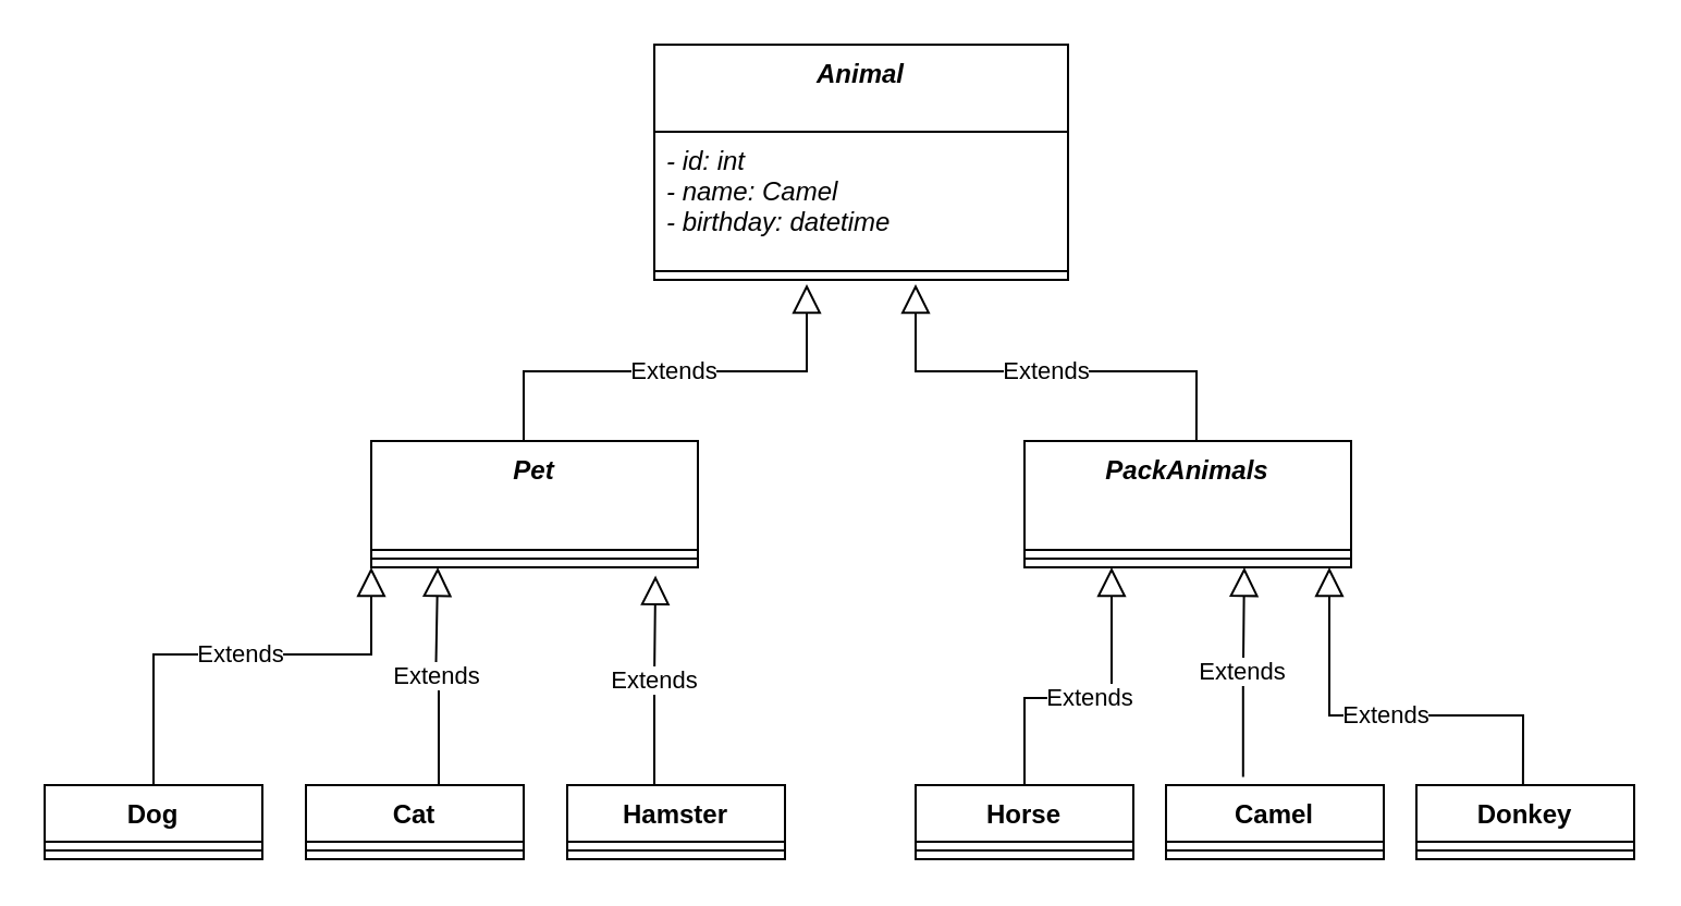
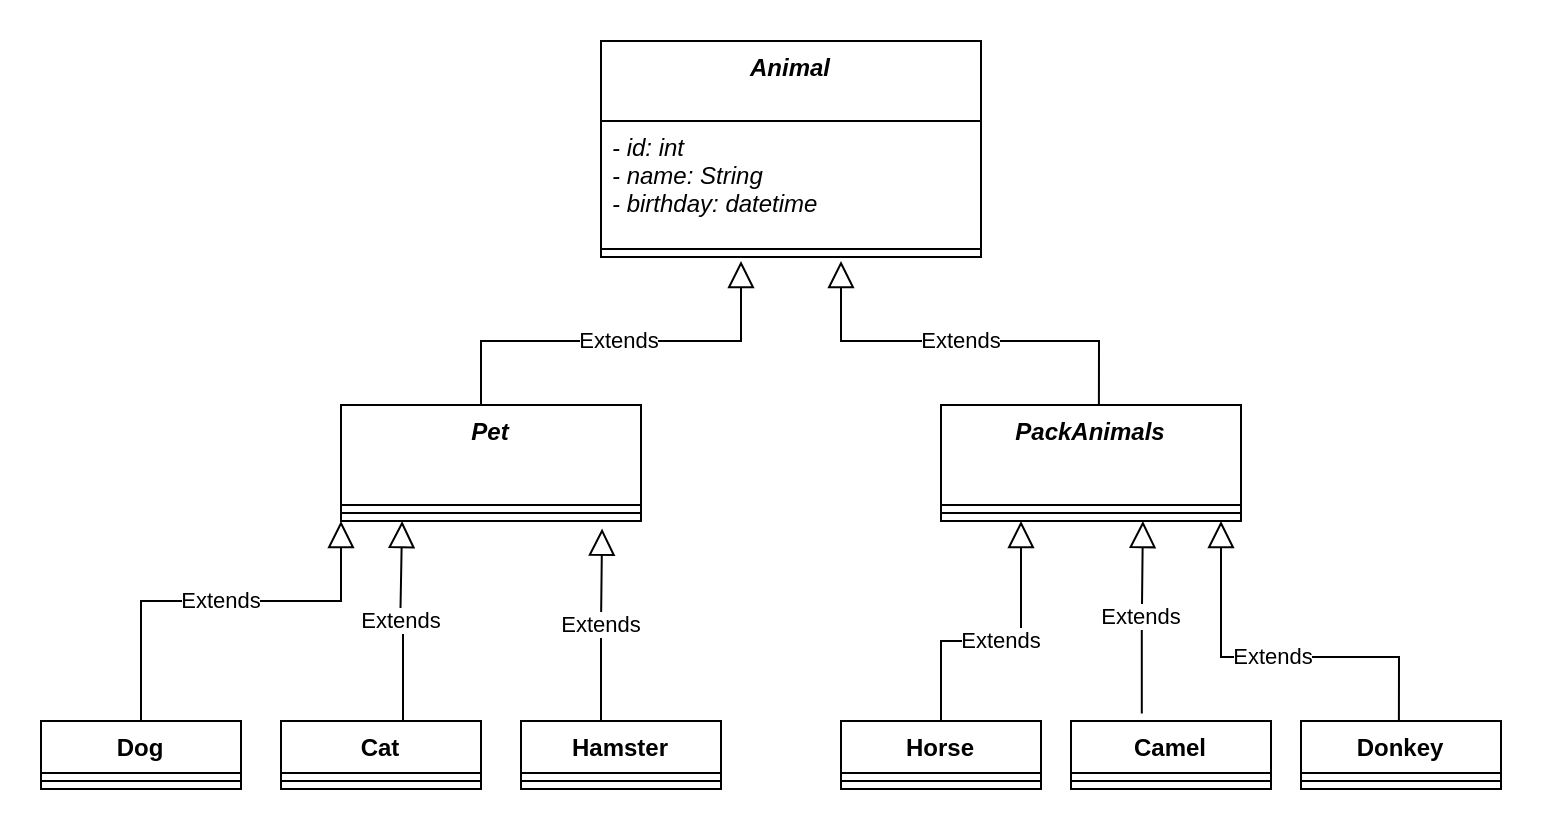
  <mxCell id="0" />
  <mxCell id="1" parent="0" />
  <mxCell id="2" value="Animal" style="swimlane;fontStyle=3;align=center;verticalAlign=top;childLayout=stackLayout;horizontal=1;startSize=40;horizontalStack=0;resizeParent=1;resizeParentMax=0;resizeLast=0;collapsible=1;marginBottom=0;fontSize=12;" vertex="1" parent="1"><mxGeometry x="300" y="20" width="190" height="108" as="geometry" /></mxCell>
- <mxCell id="3" value="- id: int&#10;- name: Camel&#10;- birthday: datetime&#10;" style="text;strokeColor=none;fillColor=none;align=left;verticalAlign=top;spacingLeft=4;spacingRight=4;overflow=hidden;rotatable=0;points=[[0,0.5],[1,0.5]];portConstraint=eastwest;fontSize=12;fontStyle=2" vertex="1" parent="2"><mxGeometry y="40" width="190" height="60" as="geometry" /></mxCell>
+ <mxCell id="3" value="- id: int&#10;- name: String&#10;- birthday: datetime&#10;" style="text;strokeColor=none;fillColor=none;align=left;verticalAlign=top;spacingLeft=4;spacingRight=4;overflow=hidden;rotatable=0;points=[[0,0.5],[1,0.5]];portConstraint=eastwest;fontSize=12;fontStyle=2" vertex="1" parent="2"><mxGeometry y="40" width="190" height="60" as="geometry" /></mxCell>
  <mxCell id="4" value="" style="line;strokeWidth=1;fillColor=none;align=left;verticalAlign=middle;spacingTop=-1;spacingLeft=3;spacingRight=3;rotatable=0;labelPosition=right;points=[];portConstraint=eastwest;strokeColor=inherit;fontSize=16;" vertex="1" parent="2"><mxGeometry y="100" width="190" height="8" as="geometry" /></mxCell>
  <mxCell id="5" value="PackAnimals" style="swimlane;fontStyle=3;align=center;verticalAlign=top;childLayout=stackLayout;horizontal=1;startSize=50;horizontalStack=0;resizeParent=1;resizeParentMax=0;resizeLast=0;collapsible=1;marginBottom=0;fontSize=12;" vertex="1" parent="1"><mxGeometry x="470" y="202" width="150" height="58" as="geometry" /></mxCell>
  <mxCell id="6" value="" style="line;strokeWidth=1;fillColor=none;align=left;verticalAlign=middle;spacingTop=-1;spacingLeft=3;spacingRight=3;rotatable=0;labelPosition=right;points=[];portConstraint=eastwest;strokeColor=inherit;fontSize=16;" vertex="1" parent="5"><mxGeometry y="50" width="150" height="8" as="geometry" /></mxCell>
  <mxCell id="7" value="Dog" style="swimlane;fontStyle=1;align=center;verticalAlign=top;childLayout=stackLayout;horizontal=1;startSize=26;horizontalStack=0;resizeParent=1;resizeParentMax=0;resizeLast=0;collapsible=1;marginBottom=0;fontSize=12;" vertex="1" parent="1"><mxGeometry x="20" y="360" width="100" height="34" as="geometry" /></mxCell>
  <mxCell id="8" value="" style="line;strokeWidth=1;fillColor=none;align=left;verticalAlign=middle;spacingTop=-1;spacingLeft=3;spacingRight=3;rotatable=0;labelPosition=right;points=[];portConstraint=eastwest;strokeColor=inherit;fontSize=16;" vertex="1" parent="7"><mxGeometry y="26" width="100" height="8" as="geometry" /></mxCell>
  <mxCell id="9" value="Cat" style="swimlane;fontStyle=1;align=center;verticalAlign=top;childLayout=stackLayout;horizontal=1;startSize=26;horizontalStack=0;resizeParent=1;resizeParentMax=0;resizeLast=0;collapsible=1;marginBottom=0;fontSize=12;" vertex="1" parent="1"><mxGeometry x="140" y="360" width="100" height="34" as="geometry" /></mxCell>
  <mxCell id="10" value="" style="line;strokeWidth=1;fillColor=none;align=left;verticalAlign=middle;spacingTop=-1;spacingLeft=3;spacingRight=3;rotatable=0;labelPosition=right;points=[];portConstraint=eastwest;strokeColor=inherit;fontSize=16;" vertex="1" parent="9"><mxGeometry y="26" width="100" height="8" as="geometry" /></mxCell>
  <mxCell id="11" value="Hamster" style="swimlane;fontStyle=1;align=center;verticalAlign=top;childLayout=stackLayout;horizontal=1;startSize=26;horizontalStack=0;resizeParent=1;resizeParentMax=0;resizeLast=0;collapsible=1;marginBottom=0;fontSize=12;" vertex="1" parent="1"><mxGeometry x="260" y="360" width="100" height="34" as="geometry" /></mxCell>
  <mxCell id="12" value="" style="line;strokeWidth=1;fillColor=none;align=left;verticalAlign=middle;spacingTop=-1;spacingLeft=3;spacingRight=3;rotatable=0;labelPosition=right;points=[];portConstraint=eastwest;strokeColor=inherit;fontSize=16;" vertex="1" parent="11"><mxGeometry y="26" width="100" height="8" as="geometry" /></mxCell>
  <mxCell id="13" value="Horse" style="swimlane;fontStyle=1;align=center;verticalAlign=top;childLayout=stackLayout;horizontal=1;startSize=26;horizontalStack=0;resizeParent=1;resizeParentMax=0;resizeLast=0;collapsible=1;marginBottom=0;fontSize=12;" vertex="1" parent="1"><mxGeometry x="420" y="360" width="100" height="34" as="geometry" /></mxCell>
  <mxCell id="14" value="" style="line;strokeWidth=1;fillColor=none;align=left;verticalAlign=middle;spacingTop=-1;spacingLeft=3;spacingRight=3;rotatable=0;labelPosition=right;points=[];portConstraint=eastwest;strokeColor=inherit;fontSize=16;" vertex="1" parent="13"><mxGeometry y="26" width="100" height="8" as="geometry" /></mxCell>
  <mxCell id="15" value="Camel" style="swimlane;fontStyle=1;align=center;verticalAlign=top;childLayout=stackLayout;horizontal=1;startSize=26;horizontalStack=0;resizeParent=1;resizeParentMax=0;resizeLast=0;collapsible=1;marginBottom=0;fontSize=12;" vertex="1" parent="1"><mxGeometry x="535" y="360" width="100" height="34" as="geometry" /></mxCell>
  <mxCell id="16" value="" style="line;strokeWidth=1;fillColor=none;align=left;verticalAlign=middle;spacingTop=-1;spacingLeft=3;spacingRight=3;rotatable=0;labelPosition=right;points=[];portConstraint=eastwest;strokeColor=inherit;fontSize=16;" vertex="1" parent="15"><mxGeometry y="26" width="100" height="8" as="geometry" /></mxCell>
  <mxCell id="17" value="Donkey" style="swimlane;fontStyle=1;align=center;verticalAlign=top;childLayout=stackLayout;horizontal=1;startSize=26;horizontalStack=0;resizeParent=1;resizeParentMax=0;resizeLast=0;collapsible=1;marginBottom=0;fontSize=12;" vertex="1" parent="1"><mxGeometry x="650" y="360" width="100" height="34" as="geometry" /></mxCell>
  <mxCell id="18" value="" style="line;strokeWidth=1;fillColor=none;align=left;verticalAlign=middle;spacingTop=-1;spacingLeft=3;spacingRight=3;rotatable=0;labelPosition=right;points=[];portConstraint=eastwest;strokeColor=inherit;fontSize=16;" vertex="1" parent="17"><mxGeometry y="26" width="100" height="8" as="geometry" /></mxCell>
  <mxCell id="19" value="Pet" style="swimlane;fontStyle=3;align=center;verticalAlign=top;childLayout=stackLayout;horizontal=1;startSize=50;horizontalStack=0;resizeParent=1;resizeParentMax=0;resizeLast=0;collapsible=1;marginBottom=0;fontSize=12;" vertex="1" parent="1"><mxGeometry x="170" y="202" width="150" height="58" as="geometry"><mxRectangle x="99" y="250" width="120" height="50" as="alternateBounds" /></mxGeometry></mxCell>
  <mxCell id="20" value="" style="line;strokeWidth=1;fillColor=none;align=left;verticalAlign=middle;spacingTop=-1;spacingLeft=3;spacingRight=3;rotatable=0;labelPosition=right;points=[];portConstraint=eastwest;strokeColor=inherit;fontSize=16;" vertex="1" parent="19"><mxGeometry y="50" width="150" height="8" as="geometry" /></mxCell>
  <mxCell id="21" value="Extends" style="endArrow=block;endSize=11;endFill=0;html=1;rounded=0;edgeStyle=orthogonalEdgeStyle;" edge="1" parent="1"><mxGeometry width="160" relative="1" as="geometry"><mxPoint x="240" y="202" as="sourcePoint" /><mxPoint x="370" y="130" as="targetPoint" /><Array as="points"><mxPoint x="240" y="170" /><mxPoint x="370" y="170" /></Array></mxGeometry></mxCell>
  <mxCell id="22" value="Extends" style="endArrow=block;endSize=11;endFill=0;html=1;rounded=0;exitX=0.5;exitY=0;exitDx=0;exitDy=0;edgeStyle=orthogonalEdgeStyle;" edge="1" parent="1"><mxGeometry width="160" relative="1" as="geometry"><mxPoint x="548.95" y="202" as="sourcePoint" /><mxPoint x="420" y="130" as="targetPoint" /><Array as="points"><mxPoint x="549" y="170" /><mxPoint x="420" y="170" /></Array></mxGeometry></mxCell>
  <mxCell id="23" value="Extends" style="endArrow=block;endSize=11;endFill=0;html=1;rounded=0;edgeStyle=orthogonalEdgeStyle;" edge="1" parent="1"><mxGeometry width="160" relative="1" as="geometry"><mxPoint x="70" y="360" as="sourcePoint" /><mxPoint x="170" y="260" as="targetPoint" /><Array as="points"><mxPoint x="70" y="360" /><mxPoint x="70" y="300" /><mxPoint x="170" y="300" /></Array></mxGeometry></mxCell>
  <mxCell id="24" value="Extends" style="endArrow=block;endSize=11;endFill=0;html=1;rounded=0;edgeStyle=orthogonalEdgeStyle;exitX=0.5;exitY=0;exitDx=0;exitDy=0;" edge="1" parent="1" source="13"><mxGeometry width="160" relative="1" as="geometry"><mxPoint x="420" y="352" as="sourcePoint" /><mxPoint x="510" y="260" as="targetPoint" /><Array as="points"><mxPoint x="470" y="320" /><mxPoint x="510" y="320" /></Array></mxGeometry></mxCell>
  <mxCell id="25" value="Extends" style="endArrow=block;endSize=11;endFill=0;html=1;rounded=0;exitX=0.5;exitY=0;exitDx=0;exitDy=0;edgeStyle=orthogonalEdgeStyle;" edge="1" parent="1" target="6"><mxGeometry width="160" relative="1" as="geometry"><mxPoint x="698.95" y="360" as="sourcePoint" /><mxPoint x="600" y="260" as="targetPoint" /><Array as="points"><mxPoint x="699" y="328" /><mxPoint x="610" y="328" /></Array></mxGeometry></mxCell>
  <mxCell id="26" value="Extends" style="endArrow=block;endSize=11;endFill=0;html=1;rounded=0;edgeStyle=orthogonalEdgeStyle;entryX=0.673;entryY=1;entryDx=0;entryDy=0;entryPerimeter=0;exitX=0.354;exitY=-0.112;exitDx=0;exitDy=0;exitPerimeter=0;" edge="1" parent="1" source="15" target="6"><mxGeometry width="160" relative="1" as="geometry"><mxPoint x="570" y="360" as="sourcePoint" /><mxPoint x="571" y="240" as="targetPoint" /><Array as="points"><mxPoint x="570" y="312" /></Array></mxGeometry></mxCell>
  <mxCell id="27" value="Extends" style="endArrow=block;endSize=11;endFill=0;html=1;rounded=0;edgeStyle=orthogonalEdgeStyle;entryX=0.673;entryY=1;entryDx=0;entryDy=0;entryPerimeter=0;" edge="1" parent="1"><mxGeometry width="160" relative="1" as="geometry"><mxPoint x="201" y="360" as="sourcePoint" /><mxPoint x="200.55" y="260" as="targetPoint" /><Array as="points"><mxPoint x="199.6" y="312" /></Array></mxGeometry></mxCell>
  <mxCell id="28" value="Extends" style="endArrow=block;endSize=11;endFill=0;html=1;rounded=0;edgeStyle=orthogonalEdgeStyle;entryX=0.673;entryY=1;entryDx=0;entryDy=0;entryPerimeter=0;exitX=0.354;exitY=-0.112;exitDx=0;exitDy=0;exitPerimeter=0;" edge="1" parent="1"><mxGeometry width="160" relative="1" as="geometry"><mxPoint x="300" y="360.002" as="sourcePoint" /><mxPoint x="300.55" y="263.81" as="targetPoint" /><Array as="points"><mxPoint x="300.5" y="311.81" /></Array></mxGeometry></mxCell>
